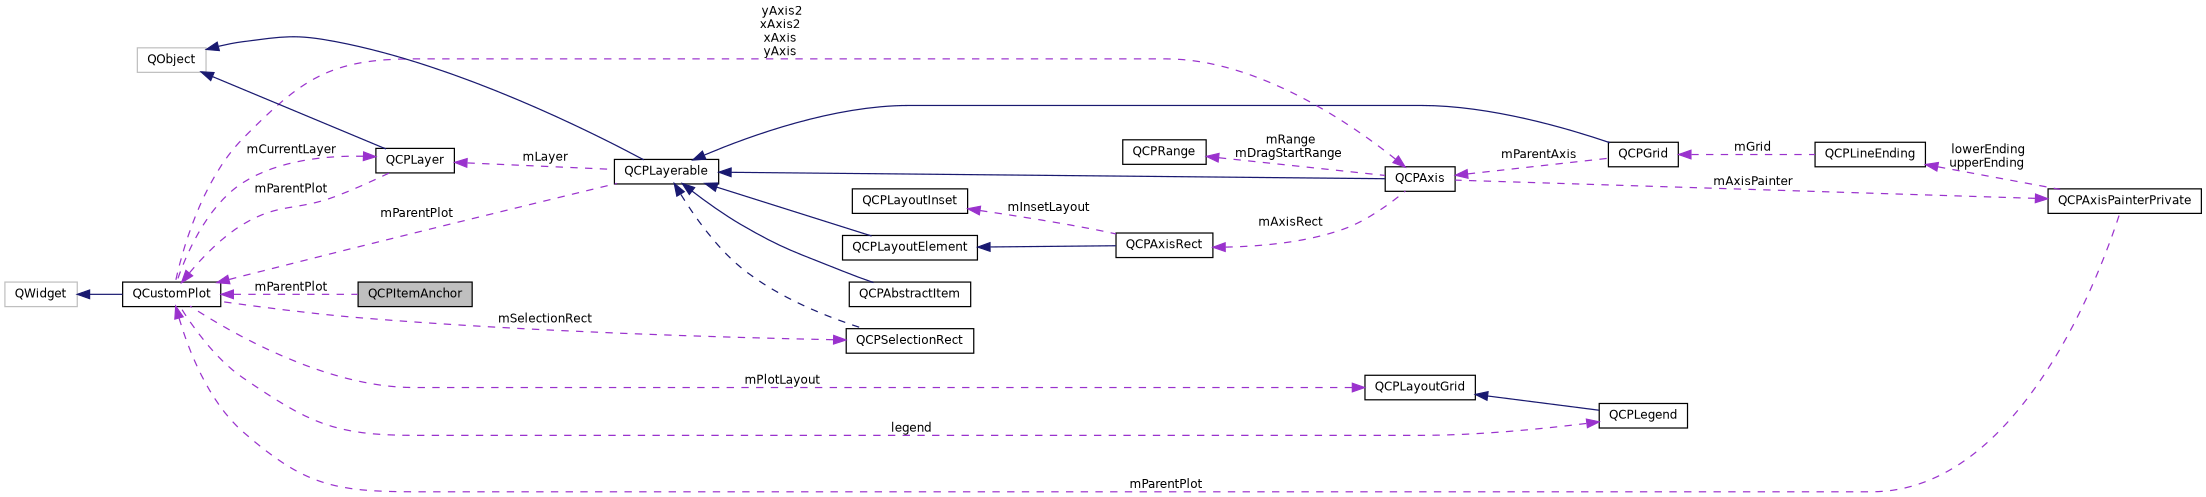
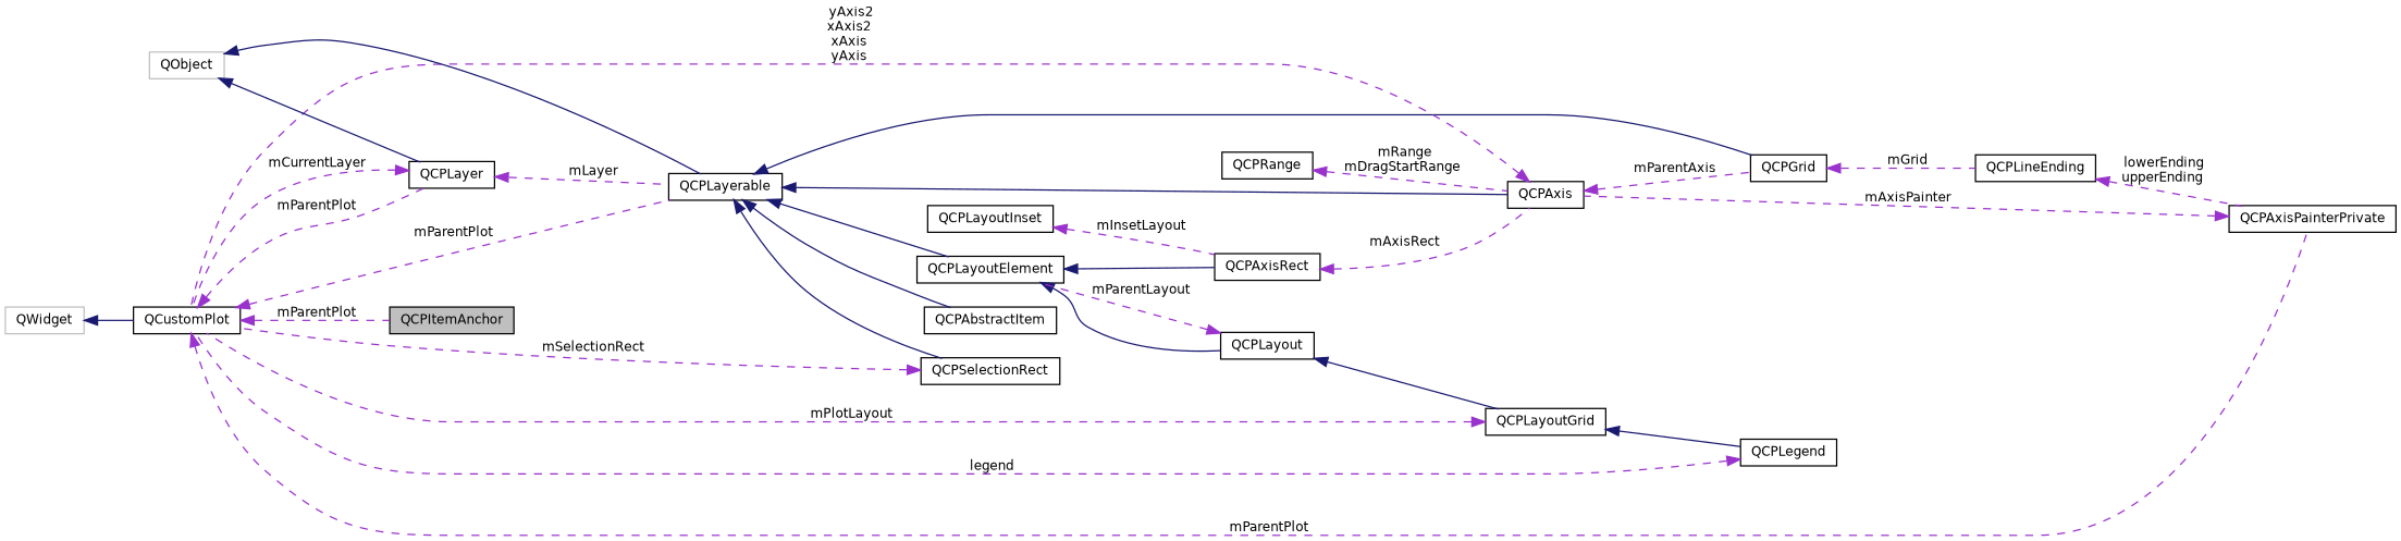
  digraph {
    rankdir=LR
    node [color=black fillcolor=white fontname=Helvetica fontsize=10 shape=record style=filled]
    edge [color=darkorchid3 dir=back fontname=Helvetica fontsize=10 labelfontname=Helvetica labelfontsize=10 style=dashed]
    n1 [fillcolor=grey75 fontcolor=black height=0.2 label=QCPItemAnchor width=0.4]
    n2 [height=0.2 label=QCPAbstractItem width=0.4]
    n3 [height=0.2 label=QCPLayerable width=0.4]
    n4 [height=0.2 label=QCPLayoutElement width=0.4]
    n5 [height=0.2 label=QCPSelectionRect width=0.4]
    n6 [height=0.2 label=QCPAxis width=0.4]
    n7 [height=0.2 label=QCPGrid width=0.4]
+   n8 [height=0.2 label=QCPLayout width=0.4]
    n9 [height=0.2 label=QCPAxisRect width=0.4]
    n10 [height=0.2 label=QCustomPlot width=0.4]
    n11 [height=0.2 label=QCPLineEnding width=0.4]
    n12 [color=grey75 height=0.2 label=QObject width=0.4]
    n13 [height=0.2 label=QCPLayer width=0.4]
    n14 [height=0.2 label=QCPAxisPainterPrivate width=0.4]
    n15 [color=grey75 height=0.2 label=QWidget width=0.4]
    n16 [height=0.2 label=QCPLayoutGrid width=0.4]
    n17 [height=0.2 label=QCPLegend width=0.4]
    n18 [height=0.2 label=QCPLayoutInset width=0.4]
    n19 [height=0.2 label=QCPRange width=0.4]
    n3 -> n2 [color=midnightblue style=solid]
    n3 -> n4 [color=midnightblue style=solid]
-   n3 -> n5 [color=midnightblue]
+   n3 -> n5 [color=midnightblue style=solid]
    n3 -> n6 [color=midnightblue style=solid]
    n3 -> n7 [color=midnightblue style=solid]
+   n4 -> n8 [color=midnightblue style=solid]
    n4 -> n9 [color=midnightblue style=solid]
    n5 -> n10 [label=" mSelectionRect"]
    n6 -> n7 [label=" mParentAxis"]
    n6 -> n10 [label=" yAxis2\nxAxis2\nxAxis\nyAxis"]
    n7 -> n11 [label=" mGrid"]
+   n8 -> n4 [label=" mParentLayout"]
+   n8 -> n16 [color=midnightblue style=solid]
    n9 -> n6 [label=" mAxisRect"]
    n10 -> n1 [label=" mParentPlot"]
    n10 -> n3 [label=" mParentPlot"]
    n10 -> n13 [label=" mParentPlot"]
    n10 -> n14 [label=" mParentPlot"]
    n11 -> n14 [label=" lowerEnding\nupperEnding"]
    n12 -> n3 [color=midnightblue style=solid]
    n12 -> n13 [color=midnightblue style=solid]
    n13 -> n3 [label=" mLayer"]
    n13 -> n10 [label=" mCurrentLayer"]
    n14 -> n6 [label=" mAxisPainter"]
    n15 -> n10 [color=midnightblue style=solid]
    n16 -> n10 [label=" mPlotLayout"]
    n16 -> n17 [color=midnightblue style=solid]
    n17 -> n10 [label=" legend"]
    n18 -> n9 [label=" mInsetLayout"]
    n19 -> n6 [label=" mRange\nmDragStartRange"]
  }
